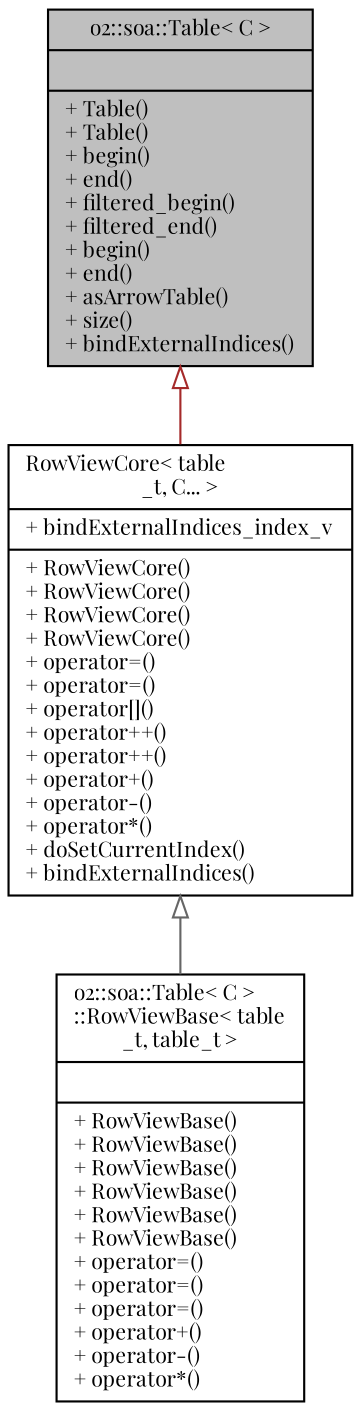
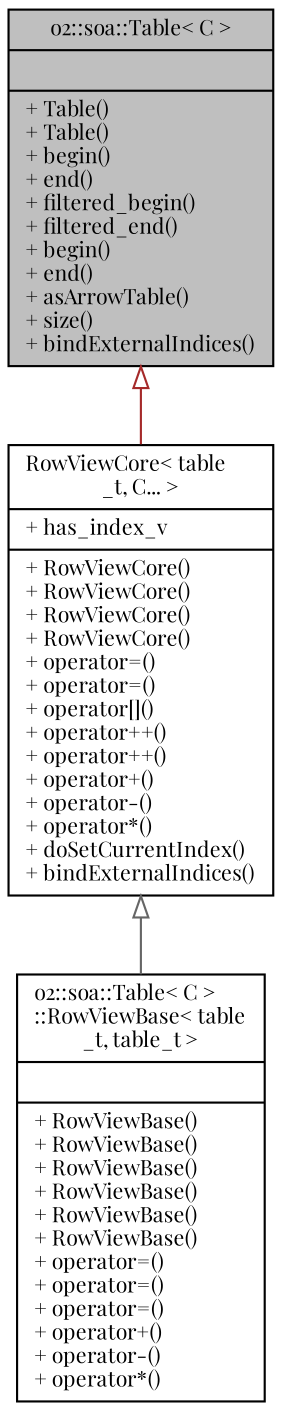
  digraph {
    fontname="Playfair Display"
    node [color=black fontname="Playfair Display" fontsize=10 shape=record]
    edge [arrowtail=onormal dir=back fontname="Playfair Display" fontsize=10 labelfontname=Helvetica labelfontsize=10 style=solid]
    n1 [fillcolor=grey75 fontcolor=black height=0.2 label="{o2::soa::Table\< C \>\n||+ Table()\l+ Table()\l+ begin()\l+ end()\l+ filtered_begin()\l+ filtered_end()\l+ begin()\l+ end()\l+ asArrowTable()\l+ size()\l+ bindExternalIndices()\l}" style=filled width=0.4]
-   n2 [height=0.2 label="{RowViewCore\< table\l_t, C... \>\n|+ bindExternalIndices_index_v\l|+ RowViewCore()\l+ RowViewCore()\l+ RowViewCore()\l+ RowViewCore()\l+ operator=()\l+ operator=()\l+ operator[]()\l+ operator++()\l+ operator++()\l+ operator+()\l+ operator-()\l+ operator*()\l+ doSetCurrentIndex()\l+ bindExternalIndices()\l}" width=0.4]
+   n2 [height=0.2 label="{RowViewCore\< table\l_t, C... \>\n|+ has_index_v\l|+ RowViewCore()\l+ RowViewCore()\l+ RowViewCore()\l+ RowViewCore()\l+ operator=()\l+ operator=()\l+ operator[]()\l+ operator++()\l+ operator++()\l+ operator+()\l+ operator-()\l+ operator*()\l+ doSetCurrentIndex()\l+ bindExternalIndices()\l}" width=0.4]
    n3 [height=0.2 label="{o2::soa::Table\< C \>\l::RowViewBase\< table\l_t, table_t \>\n||+ RowViewBase()\l+ RowViewBase()\l+ RowViewBase()\l+ RowViewBase()\l+ RowViewBase()\l+ RowViewBase()\l+ operator=()\l+ operator=()\l+ operator=()\l+ operator+()\l+ operator-()\l+ operator*()\l}" width=0.4]
    n1 -> n2 [color=brown]
    n2 -> n3 [color=gray40]
  }
